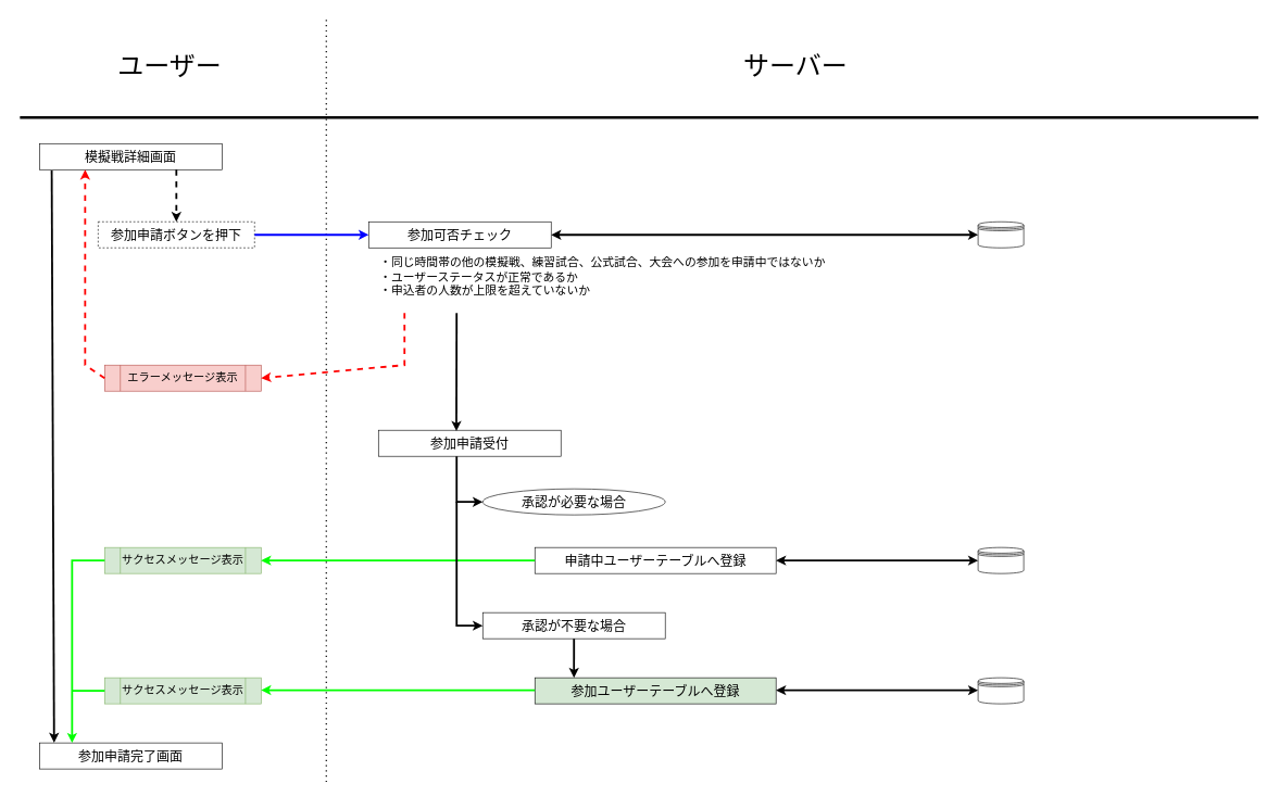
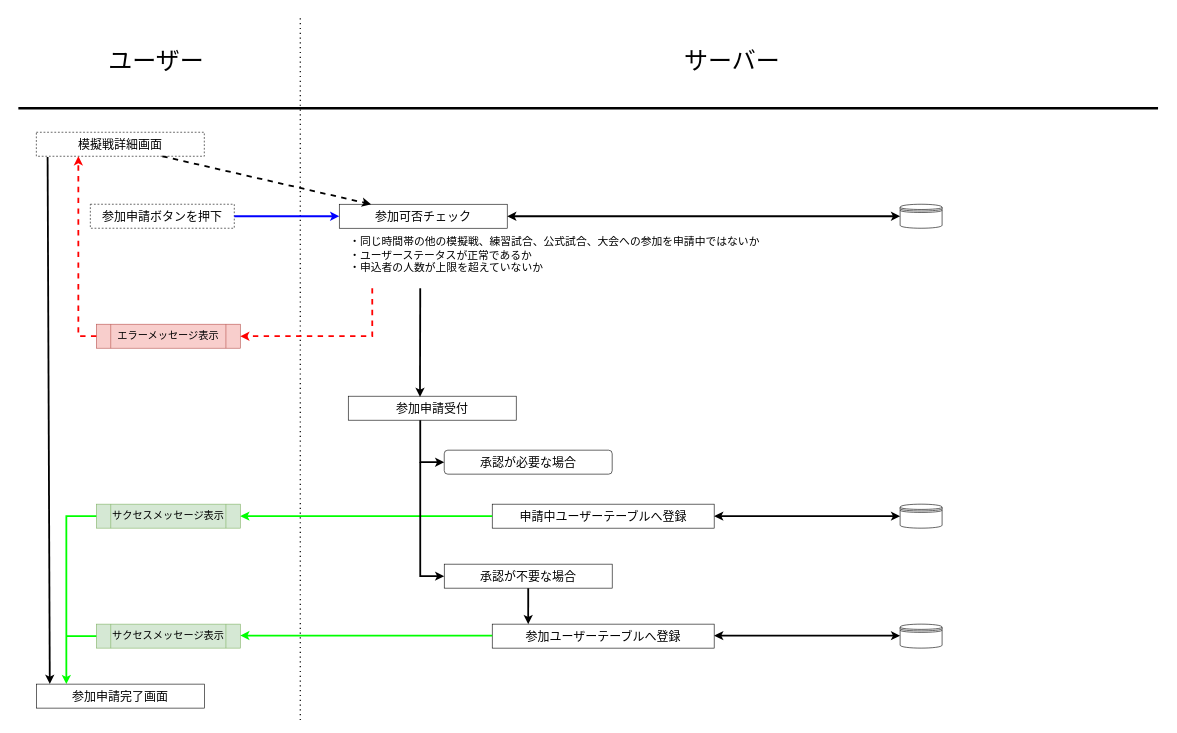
  <mxCell id="0" />
  <mxCell id="1" parent="0" />
  <mxCell id="2" value="" style="endArrow=none;html=1;rounded=0;strokeWidth=4;" parent="1" edge="1"><mxGeometry width="50" height="50" relative="1" as="geometry"><mxPoint x="30" y="180" as="sourcePoint" /><mxPoint x="1930" y="180" as="targetPoint" /></mxGeometry></mxCell>
  <mxCell id="3" value="" style="endArrow=none;dashed=1;html=1;dashPattern=1 3;strokeWidth=2;rounded=0;" parent="1" edge="1"><mxGeometry width="50" height="50" relative="1" as="geometry"><mxPoint x="500" y="1200" as="sourcePoint" /><mxPoint x="500" y="30" as="targetPoint" /></mxGeometry></mxCell>
  <mxCell id="4" value="ユーザー" style="text;html=1;strokeColor=none;fillColor=none;align=center;verticalAlign=middle;whiteSpace=wrap;rounded=0;fontSize=40;" parent="1" vertex="1"><mxGeometry width="480" height="160" as="geometry" x="20" y="20" /></mxCell>
  <mxCell id="5" value="サーバー" style="text;html=1;strokeColor=none;fillColor=none;align=center;verticalAlign=middle;whiteSpace=wrap;rounded=0;fontSize=40;" parent="1" vertex="1"><mxGeometry x="500" width="1440" height="160" as="geometry" y="20" /></mxCell>
  <mxCell id="6" value="参加申請ボタンを押下" style="rounded=0;whiteSpace=wrap;html=1;fontSize=20;dashed=1;" vertex="1" parent="1"><mxGeometry x="150" y="340" width="240" height="40" as="geometry" /></mxCell>
  <mxCell id="7" value="" style="endArrow=classic;html=1;rounded=0;fontSize=20;strokeWidth=3;strokeColor=#0000FF;entryX=0;entryY=0.5;entryDx=0;entryDy=0;" edge="1" parent="1" target="8"><mxGeometry width="50" height="50" relative="1" as="geometry"><mxPoint x="390" y="360" as="sourcePoint" /><mxPoint x="550" y="360" as="targetPoint" /></mxGeometry></mxCell>
  <mxCell id="8" value="参加可否チェック" style="rounded=0;whiteSpace=wrap;html=1;fontSize=20;" vertex="1" parent="1"><mxGeometry x="565" y="340" width="280" height="40" as="geometry" /></mxCell>
  <mxCell id="9" value="・同じ時間帯の他の模擬戦、練習試合、公式試合、大会への参加を申請中ではないか&lt;br&gt;・ユーザーステータスが正常であるか&lt;br&gt;・申込者の人数が上限を超えていないか" style="text;html=1;strokeColor=none;fillColor=none;align=left;verticalAlign=middle;whiteSpace=wrap;rounded=0;fontSize=18;" vertex="1" parent="1"><mxGeometry x="580" y="410" width="780" height="30" as="geometry" /></mxCell>
- <mxCell id="10" value="模擬戦詳細画面" style="rounded=0;whiteSpace=wrap;html=1;fontSize=20;" vertex="1" parent="1"><mxGeometry x="60" y="220" width="280" height="40" as="geometry" /></mxCell>
- <mxCell id="11" value="" style="endArrow=classic;html=1;rounded=0;fontSize=20;strokeColor=#000000;strokeWidth=3;entryX=0.5;entryY=0;entryDx=0;entryDy=0;exitX=0.75;exitY=1;exitDx=0;exitDy=0;dashed=1;" edge="1" parent="1" source="10" target="6"><mxGeometry width="50" height="50" relative="1" as="geometry"><mxPoint x="360" y="200" as="sourcePoint" /><mxPoint x="660" y="500" as="targetPoint" /></mxGeometry></mxCell>
- <mxCell id="12" value="エラーメッセージ表示" style="shape=process;whiteSpace=wrap;html=1;backgroundOutline=1;fontSize=17;fillColor=#f8cecc;strokeColor=#b85450;" vertex="1" parent="1"><mxGeometry x="160" y="560" width="240" height="40" as="geometry" /></mxCell>
+ <mxCell id="10" value="模擬戦詳細画面" style="rounded=0;whiteSpace=wrap;html=1;fontSize=20;dashed=1;" vertex="1" parent="1"><mxGeometry x="60" y="220" width="280" height="40" as="geometry" /></mxCell>
+ <mxCell id="11" value="" style="endArrow=classic;html=1;rounded=0;fontSize=20;strokeColor=#000000;strokeWidth=3;exitX=0.75;exitY=1;exitDx=0;exitDy=0;dashed=1;" edge="1" parent="1" source="10" target="8"><mxGeometry width="50" height="50" relative="1" as="geometry"><mxPoint x="360" y="200" as="sourcePoint" /><mxPoint x="660" y="500" as="targetPoint" /></mxGeometry></mxCell>
+ <mxCell id="12" value="エラーメッセージ表示" style="shape=process;whiteSpace=wrap;html=1;backgroundOutline=1;fontSize=17;fillColor=#f8cecc;strokeColor=#b85450;" vertex="1" parent="1"><mxGeometry x="160" y="540" width="240" height="40" as="geometry" /></mxCell>
  <mxCell id="13" value="サクセスメッセージ表示" style="shape=process;whiteSpace=wrap;html=1;backgroundOutline=1;fontSize=17;fillColor=#d5e8d4;strokeColor=#82b366;" vertex="1" parent="1"><mxGeometry x="160" y="840" width="240" height="40" as="geometry" /></mxCell>
  <mxCell id="14" value="" style="endArrow=classic;html=1;rounded=0;dashed=1;fontSize=17;strokeColor=#FF0000;strokeWidth=3;entryX=1;entryY=0.5;entryDx=0;entryDy=0;" edge="1" parent="1" target="12"><mxGeometry width="50" height="50" relative="1" as="geometry"><mxPoint x="620" y="480" as="sourcePoint" /><mxPoint x="690" y="690" as="targetPoint" /><Array as="points"><mxPoint x="620" y="560" /></Array></mxGeometry></mxCell>
  <mxCell id="15" value="" style="endArrow=classic;html=1;rounded=0;dashed=1;fontSize=17;strokeColor=#FF0000;strokeWidth=3;exitX=0;exitY=0.5;exitDx=0;exitDy=0;entryX=0.25;entryY=1;entryDx=0;entryDy=0;" edge="1" parent="1" source="12" target="10"><mxGeometry width="50" height="50" relative="1" as="geometry"><mxPoint x="610" y="540" as="sourcePoint" /><mxPoint x="660" y="490" as="targetPoint" /><Array as="points"><mxPoint x="130" y="560" /></Array></mxGeometry></mxCell>
  <mxCell id="16" value="参加申請完了画面" style="rounded=0;whiteSpace=wrap;html=1;fontSize=20;" vertex="1" parent="1"><mxGeometry x="60" y="1140" width="280" height="40" as="geometry" /></mxCell>
  <mxCell id="17" value="" style="endArrow=classic;html=1;rounded=0;fontSize=17;strokeColor=#000000;strokeWidth=3;exitX=0.067;exitY=1.033;exitDx=0;exitDy=0;exitPerimeter=0;entryX=0.08;entryY=-0.008;entryDx=0;entryDy=0;entryPerimeter=0;" edge="1" parent="1" source="10" target="16"><mxGeometry width="50" height="50" relative="1" as="geometry"><mxPoint x="610" y="540" as="sourcePoint" /><mxPoint x="80" y="780" as="targetPoint" /></mxGeometry></mxCell>
  <mxCell id="18" value="参加申請受付" style="rounded=0;whiteSpace=wrap;html=1;fontSize=20;" vertex="1" parent="1"><mxGeometry x="580" y="660" width="280" height="40" as="geometry" /></mxCell>
- <mxCell id="19" value="承認が必要な場合" style="ellipse;whiteSpace=wrap;html=1;fontSize=20;" vertex="1" parent="1"><mxGeometry x="740" y="750" width="280" height="40" as="geometry" /></mxCell>
+ <mxCell id="19" value="承認が必要な場合" style="rounded=1;whiteSpace=wrap;html=1;fontSize=20;" vertex="1" parent="1"><mxGeometry x="740" y="750" width="280" height="40" as="geometry" /></mxCell>
  <mxCell id="20" value="申請中ユーザーテーブルへ登録" style="rounded=0;whiteSpace=wrap;html=1;fontSize=20;" vertex="1" parent="1"><mxGeometry x="820" y="840" width="370" height="40" as="geometry" /></mxCell>
  <mxCell id="21" value="承認が不要な場合" style="whiteSpace=wrap;html=1;fontSize=20;rounded=0;" vertex="1" parent="1"><mxGeometry x="740" y="940" width="280" height="40" as="geometry" /></mxCell>
- <mxCell id="22" value="参加ユーザーテーブルへ登録" style="rounded=0;whiteSpace=wrap;html=1;fontSize=20;fillColor=#d5e8d4;" vertex="1" parent="1"><mxGeometry x="820" y="1040" width="370" height="40" as="geometry" /></mxCell>
+ <mxCell id="22" value="参加ユーザーテーブルへ登録" style="rounded=0;whiteSpace=wrap;html=1;fontSize=20;" vertex="1" parent="1"><mxGeometry x="820" y="1040" width="370" height="40" as="geometry" /></mxCell>
  <mxCell id="23" value="サクセスメッセージ表示" style="shape=process;whiteSpace=wrap;html=1;backgroundOutline=1;fontSize=17;fillColor=#d5e8d4;strokeColor=#82b366;" vertex="1" parent="1"><mxGeometry x="160" y="1040" width="240" height="40" as="geometry" /></mxCell>
  <mxCell id="24" value="" style="endArrow=classic;html=1;rounded=0;fontSize=17;strokeColor=#000000;strokeWidth=3;entryX=0.427;entryY=0.029;entryDx=0;entryDy=0;entryPerimeter=0;" edge="1" parent="1" target="18"><mxGeometry width="50" height="50" relative="1" as="geometry"><mxPoint x="700" y="480" as="sourcePoint" /><mxPoint x="910" y="620" as="targetPoint" /></mxGeometry></mxCell>
  <mxCell id="25" value="" style="endArrow=classic;html=1;rounded=0;fontSize=17;strokeColor=#000000;strokeWidth=3;entryX=0;entryY=0.5;entryDx=0;entryDy=0;" edge="1" parent="1" target="19"><mxGeometry width="50" height="50" relative="1" as="geometry"><mxPoint x="700" y="700" as="sourcePoint" /><mxPoint x="580" y="650" as="targetPoint" /><Array as="points"><mxPoint x="700" y="770" /></Array></mxGeometry></mxCell>
  <mxCell id="26" value="" style="endArrow=classic;html=1;rounded=0;fontSize=17;strokeColor=#00FF00;strokeWidth=3;exitX=0;exitY=0.5;exitDx=0;exitDy=0;entryX=1;entryY=0.5;entryDx=0;entryDy=0;" edge="1" parent="1" source="20" target="13"><mxGeometry width="50" height="50" relative="1" as="geometry"><mxPoint x="560" y="690" as="sourcePoint" /><mxPoint x="610" y="640" as="targetPoint" /></mxGeometry></mxCell>
  <mxCell id="27" value="" style="endArrow=classic;html=1;rounded=0;fontSize=17;strokeColor=#00FF00;strokeWidth=3;exitX=0;exitY=0.5;exitDx=0;exitDy=0;entryX=1;entryY=0.5;entryDx=0;entryDy=0;" edge="1" parent="1"><mxGeometry width="50" height="50" relative="1" as="geometry"><mxPoint x="820" y="1059.09" as="sourcePoint" /><mxPoint x="400" y="1059.09" as="targetPoint" /></mxGeometry></mxCell>
  <mxCell id="28" value="" style="endArrow=classic;html=1;rounded=0;fontSize=17;strokeColor=#000000;strokeWidth=3;entryX=0;entryY=0.5;entryDx=0;entryDy=0;" edge="1" parent="1" target="21"><mxGeometry width="50" height="50" relative="1" as="geometry"><mxPoint x="700" y="770" as="sourcePoint" /><mxPoint x="610" y="640" as="targetPoint" /><Array as="points"><mxPoint x="700" y="960" /></Array></mxGeometry></mxCell>
  <mxCell id="29" value="" style="endArrow=classic;html=1;rounded=0;fontSize=17;strokeColor=#000000;strokeWidth=3;exitX=0.5;exitY=1;exitDx=0;exitDy=0;entryX=0.162;entryY=0;entryDx=0;entryDy=0;entryPerimeter=0;" edge="1" parent="1" source="21" target="22"><mxGeometry width="50" height="50" relative="1" as="geometry"><mxPoint x="890" y="980" as="sourcePoint" /><mxPoint x="889.94" y="1030" as="targetPoint" /></mxGeometry></mxCell>
  <mxCell id="30" value="" style="endArrow=classic;html=1;rounded=0;fontSize=17;strokeColor=#00FF00;strokeWidth=3;exitX=0;exitY=0.5;exitDx=0;exitDy=0;" edge="1" parent="1" source="13"><mxGeometry width="50" height="50" relative="1" as="geometry"><mxPoint x="370" y="880" as="sourcePoint" /><mxPoint x="110" y="1140" as="targetPoint" /><Array as="points"><mxPoint x="110" y="860" /></Array></mxGeometry></mxCell>
  <mxCell id="31" value="" style="endArrow=none;html=1;rounded=0;fontSize=17;strokeColor=#00FF00;strokeWidth=3;entryX=0;entryY=0.5;entryDx=0;entryDy=0;" edge="1" parent="1" target="23"><mxGeometry width="50" height="50" relative="1" as="geometry"><mxPoint x="110" y="1060" as="sourcePoint" /><mxPoint x="350" y="960" as="targetPoint" /></mxGeometry></mxCell>
  <mxCell id="32" value="" style="shape=datastore;whiteSpace=wrap;html=1;rounded=1;fontSize=17;" vertex="1" parent="1"><mxGeometry x="1500" y="340" width="70" height="40" as="geometry" /></mxCell>
  <mxCell id="33" value="" style="endArrow=classic;startArrow=classic;html=1;rounded=0;fontSize=17;strokeColor=#000000;strokeWidth=3;entryX=0;entryY=0.5;entryDx=0;entryDy=0;exitX=1;exitY=0.5;exitDx=0;exitDy=0;" edge="1" parent="1" source="8" target="32"><mxGeometry width="50" height="50" relative="1" as="geometry"><mxPoint x="1040" y="670" as="sourcePoint" /><mxPoint x="1090" y="620" as="targetPoint" /></mxGeometry></mxCell>
  <mxCell id="34" value="" style="shape=datastore;whiteSpace=wrap;html=1;rounded=1;fontSize=17;" vertex="1" parent="1"><mxGeometry x="1500" y="840" width="70" height="40" as="geometry" /></mxCell>
  <mxCell id="35" value="" style="shape=datastore;whiteSpace=wrap;html=1;rounded=1;fontSize=17;" vertex="1" parent="1"><mxGeometry x="1500" y="1040" width="70" height="40" as="geometry" /></mxCell>
  <mxCell id="36" value="" style="endArrow=classic;startArrow=classic;html=1;rounded=0;fontSize=17;strokeColor=#000000;strokeWidth=3;entryX=0;entryY=0.5;entryDx=0;entryDy=0;exitX=1;exitY=0.5;exitDx=0;exitDy=0;" edge="1" parent="1" source="20" target="34"><mxGeometry width="50" height="50" relative="1" as="geometry"><mxPoint x="1040" y="800" as="sourcePoint" /><mxPoint x="1090" y="750" as="targetPoint" /></mxGeometry></mxCell>
  <mxCell id="37" value="" style="endArrow=classic;startArrow=classic;html=1;rounded=0;fontSize=17;strokeColor=#000000;strokeWidth=3;entryX=0;entryY=0.5;entryDx=0;entryDy=0;exitX=1;exitY=0.5;exitDx=0;exitDy=0;" edge="1" parent="1"><mxGeometry width="50" height="50" relative="1" as="geometry"><mxPoint x="1190" y="1059.17" as="sourcePoint" /><mxPoint x="1500" y="1059.17" as="targetPoint" /></mxGeometry></mxCell>
